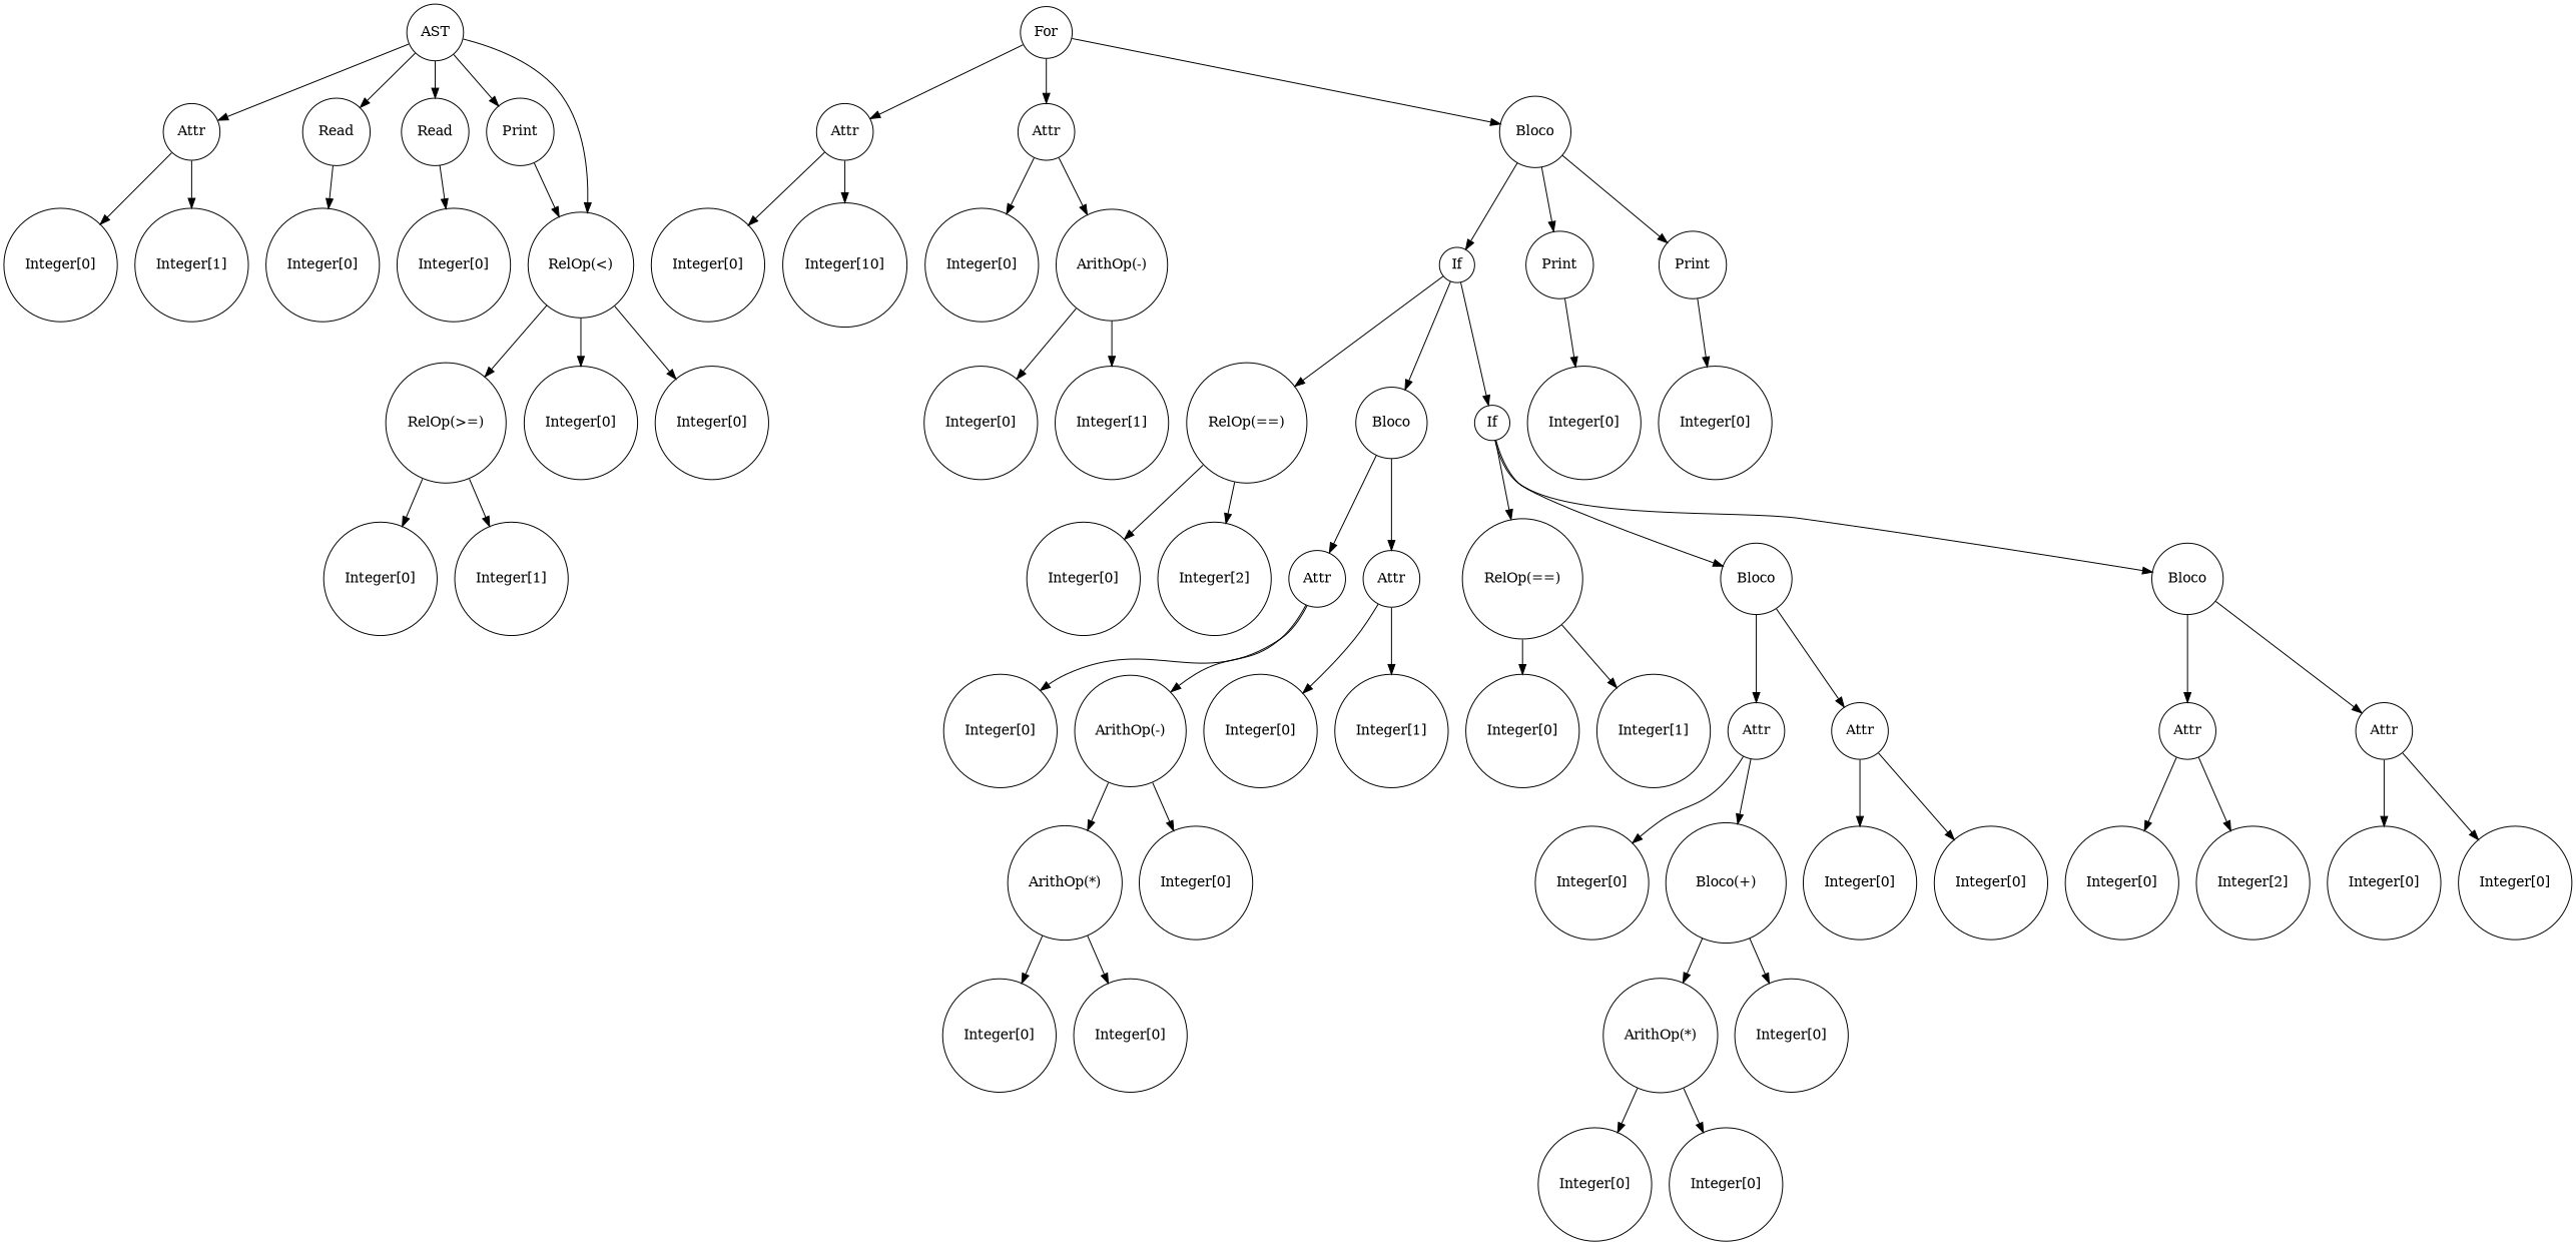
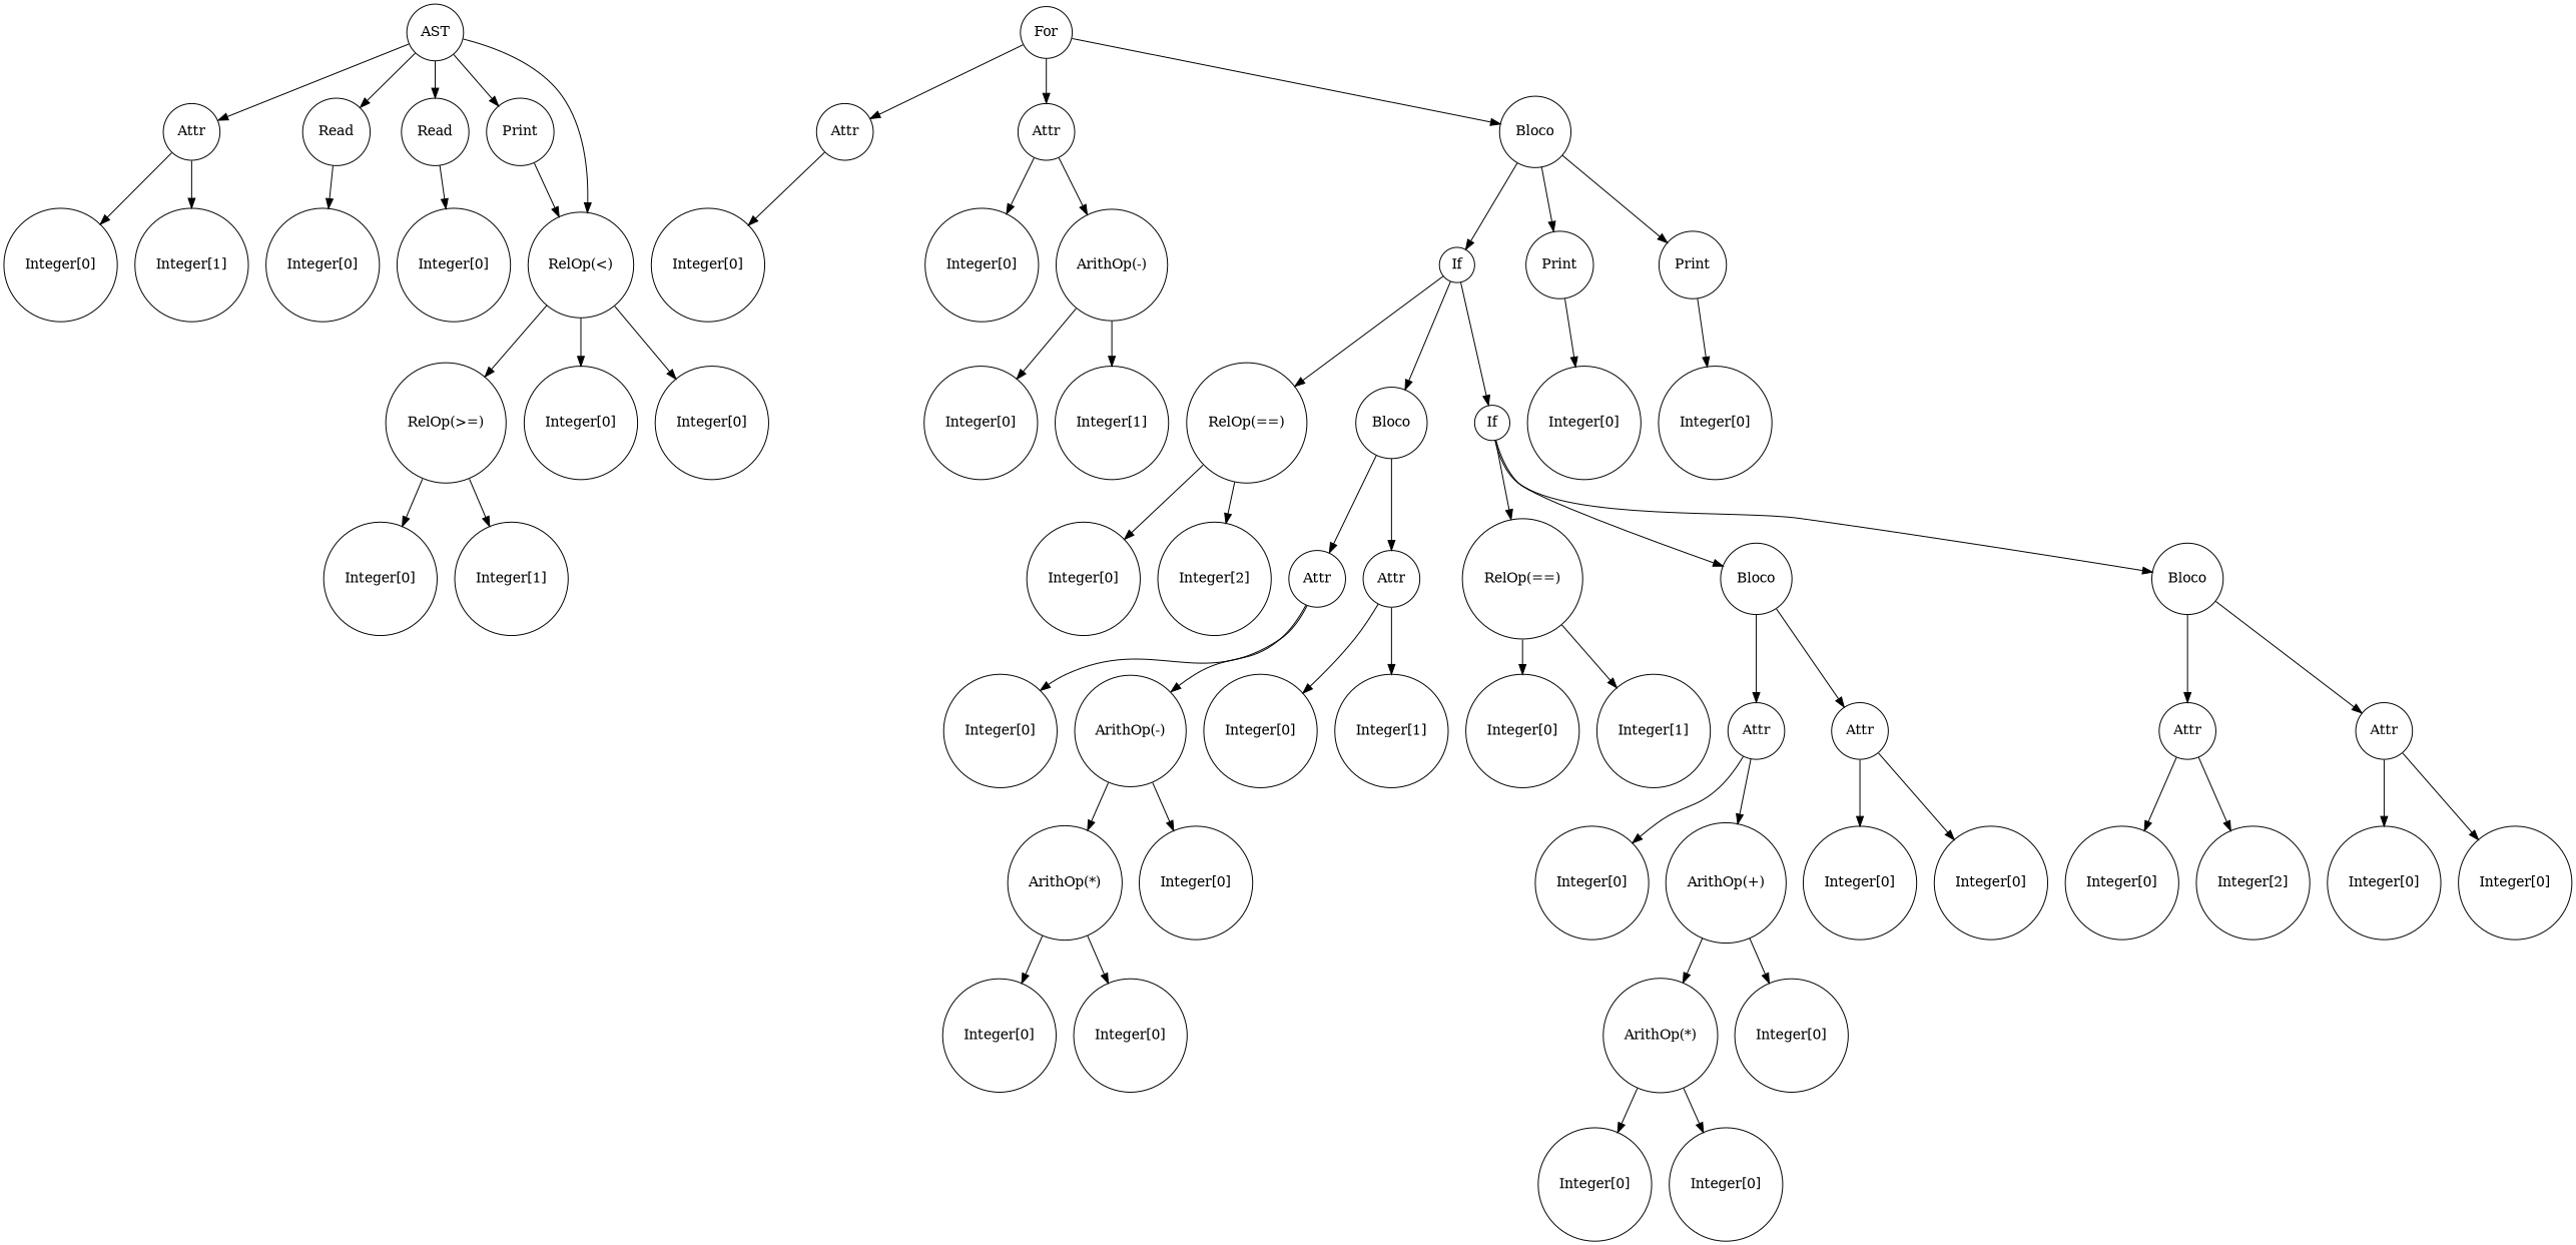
  digraph {
    node [shape=circle]
    n1 [label=AST]
    n2 [label=Attr]
    n3 [label=Read]
    n4 [label=Read]
    n5 [label=Print]
    n6 [label="RelOp(<)"]
    n7 [label="Integer[0]"]
    n8 [label="Integer[1]"]
    n9 [label="Integer[0]"]
    n10 [label="Integer[0]"]
    n11 [label=For]
    n12 [label=Attr]
    n13 [label=Attr]
    n14 [label=Bloco]
    n15 [label="Integer[0]"]
-   n16 [label="Integer[10]"]
    n17 [label="RelOp(>=)"]
    n18 [label="Integer[0]"]
    n19 [label="Integer[1]"]
    n20 [label="Integer[0]"]
    n21 [label="ArithOp(-)"]
    n22 [label=If]
    n23 [label=Print]
    n24 [label=Print]
    n25 [label="Integer[0]"]
    n26 [label="Integer[1]"]
    n27 [label="RelOp(==)"]
    n28 [label=Bloco]
    n29 [label=If]
    n30 [label="Integer[0]"]
    n31 [label="Integer[0]"]
    n32 [label="Integer[0]"]
    n33 [label="Integer[2]"]
    n34 [label=Attr]
    n35 [label=Attr]
    n36 [label="RelOp(==)"]
    n37 [label=Bloco]
    n38 [label=Bloco]
    n39 [label="Integer[0]"]
    n40 [label="ArithOp(-)"]
    n41 [label="Integer[0]"]
    n42 [label="Integer[1]"]
    n43 [label="ArithOp(*)"]
    n44 [label="Integer[0]"]
    n45 [label="Integer[0]"]
    n46 [label="Integer[0]"]
    n47 [label="Integer[0]"]
    n48 [label="Integer[1]"]
    n49 [label=Attr]
    n50 [label=Attr]
    n51 [label=Attr]
    n52 [label=Attr]
    n53 [label="Integer[0]"]
-   n54 [label="Bloco(+)"]
+   n54 [label="ArithOp(+)"]
    n55 [label="Integer[0]"]
    n56 [label="Integer[0]"]
    n57 [label="ArithOp(*)"]
    n58 [label="Integer[0]"]
    n59 [label="Integer[0]"]
    n60 [label="Integer[0]"]
    n61 [label="Integer[0]"]
    n62 [label="Integer[2]"]
    n63 [label="Integer[0]"]
    n64 [label="Integer[0]"]
    n65 [label="Integer[0]"]
    n66 [label="Integer[0]"]
    n1 -> n2
    n1 -> n3
    n1 -> n4
    n1 -> n5
    n1 -> n6
    n2 -> n7
    n2 -> n8
    n3 -> n9
    n4 -> n10
    n5 -> n6
    n6 -> n17
    n6 -> n65
    n6 -> n66
    n11 -> n12
    n11 -> n13
    n11 -> n14
    n12 -> n15
-   n12 -> n16
    n13 -> n20
    n13 -> n21
    n14 -> n22
    n14 -> n23
    n14 -> n24
    n17 -> n18
    n17 -> n19
    n21 -> n25
    n21 -> n26
    n22 -> n27
    n22 -> n28
    n22 -> n29
    n23 -> n30
    n24 -> n31
    n27 -> n32
    n27 -> n33
    n28 -> n34
    n28 -> n35
    n29 -> n36
    n29 -> n37
    n29 -> n38
    n34 -> n39
    n34 -> n40
    n35 -> n41
    n35 -> n42
    n36 -> n47
    n36 -> n48
    n37 -> n49
    n37 -> n50
    n38 -> n51
    n38 -> n52
    n40 -> n43
    n40 -> n44
    n43 -> n45
    n43 -> n46
    n49 -> n53
    n49 -> n54
    n50 -> n55
    n50 -> n56
    n51 -> n61
    n51 -> n62
    n52 -> n63
    n52 -> n64
    n54 -> n57
    n54 -> n58
    n57 -> n59
    n57 -> n60
  }
